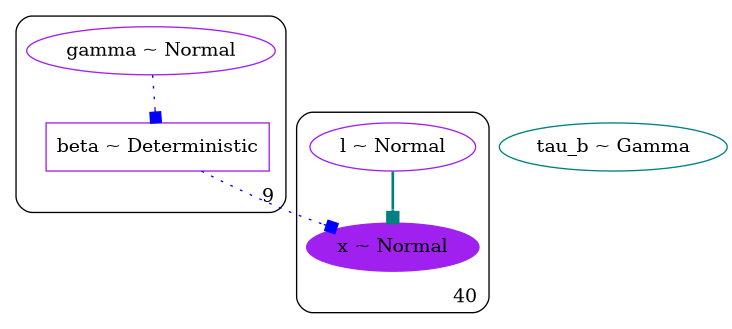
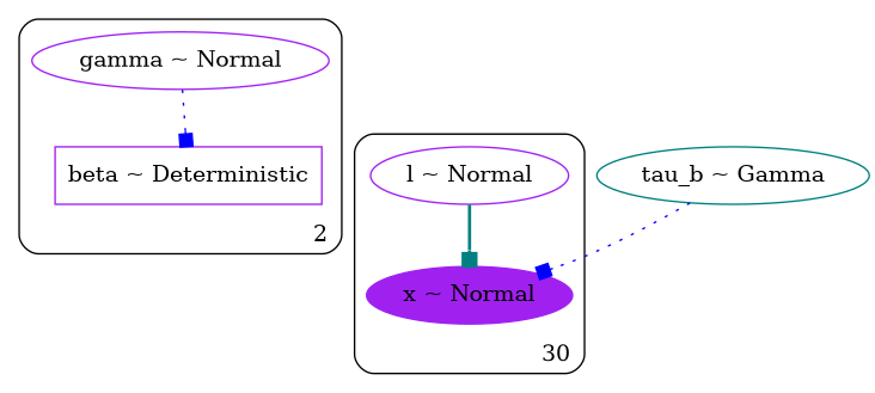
  digraph {
    node [color=purple]
    edge [arrowhead=box color=blue style=dotted]
    n1 [label="gamma ~ Normal"]
    n2 [label="beta ~ Deterministic" shape=box]
    n3 [label="l ~ Normal"]
    n4 [label="x ~ Normal" style=filled]
    n5 [color=teal label="tau_b ~ Gamma"]
    subgraph cluster_1 {
-     label=9
+     label=2
      labeljust=r
      labelloc=b
      style=rounded
      n1
      n2
    }
    subgraph cluster_2 {
-     label=40
+     label=30
      labeljust=r
      labelloc=b
      style=rounded
      n3
      n4
    }
    n1 -> n2
-   n2 -> n4
+   n5 -> n4
    n3 -> n4 [color=teal style=bold]
  }
